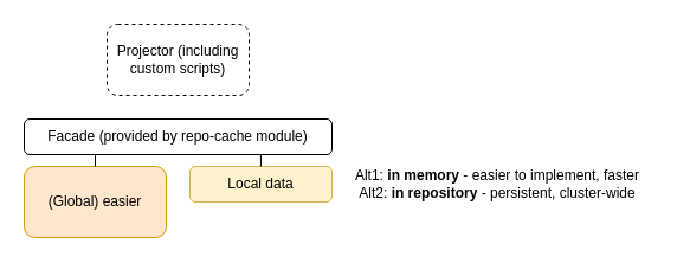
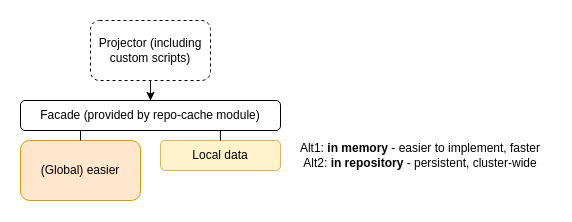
  <mxCell id="0" />
  <mxCell id="1" parent="0" />
  <mxCell id="2" value="(Global) easier" style="rounded=1;whiteSpace=wrap;html=1;fillColor=#ffe6cc;strokeColor=#d79b00;" parent="1" vertex="1"><mxGeometry x="20" y="140" width="120" height="60" as="geometry" /></mxCell>
  <mxCell id="3" value="Local data" style="rounded=1;whiteSpace=wrap;html=1;fillColor=#fff2cc;strokeColor=#d6b656;" parent="1" vertex="1"><mxGeometry x="160" y="140" width="120" height="30" as="geometry" /></mxCell>
  <mxCell id="4" value="Facade (provided by repo-cache module)" style="rounded=1;whiteSpace=wrap;html=1;" parent="1" vertex="1"><mxGeometry x="20" y="100" width="260" height="30" as="geometry" /></mxCell>
+ <mxCell id="5" style="edgeStyle=orthogonalEdgeStyle;rounded=0;orthogonalLoop=1;jettySize=auto;html=1;exitX=0.5;exitY=1;exitDx=0;exitDy=0;" parent="1" source="6" target="4" edge="1"><mxGeometry relative="1" as="geometry" /></mxCell>
  <mxCell id="6" value="Projector (including custom scripts)" style="rounded=1;whiteSpace=wrap;html=1;dashed=1;" parent="1" vertex="1"><mxGeometry x="90" y="20" width="120" height="60" as="geometry" /></mxCell>
  <mxCell id="7" value="" style="endArrow=none;html=1;rounded=0;exitX=0.5;exitY=0;exitDx=0;exitDy=0;" parent="1" source="2" edge="1"><mxGeometry width="50" height="50" relative="1" as="geometry"><mxPoint x="80" y="160" as="sourcePoint" /><mxPoint x="80" y="130" as="targetPoint" /></mxGeometry></mxCell>
  <mxCell id="8" value="" style="endArrow=none;html=1;rounded=0;exitX=0.5;exitY=0;exitDx=0;exitDy=0;" parent="1" edge="1"><mxGeometry width="50" height="50" relative="1" as="geometry"><mxPoint x="219.94" y="140" as="sourcePoint" /><mxPoint x="219.94" y="130" as="targetPoint" /></mxGeometry></mxCell>
  <mxCell id="9" value="Alt1: &lt;b&gt;in memory&lt;/b&gt; - easier to implement, faster&lt;br&gt;Alt2: &lt;b&gt;in repository&lt;/b&gt; - persistent, cluster-wide" style="text;html=1;strokeColor=none;fillColor=none;align=center;verticalAlign=middle;whiteSpace=wrap;rounded=0;" parent="1" vertex="1"><mxGeometry x="290" y="140" width="260" height="30" as="geometry" /></mxCell>
